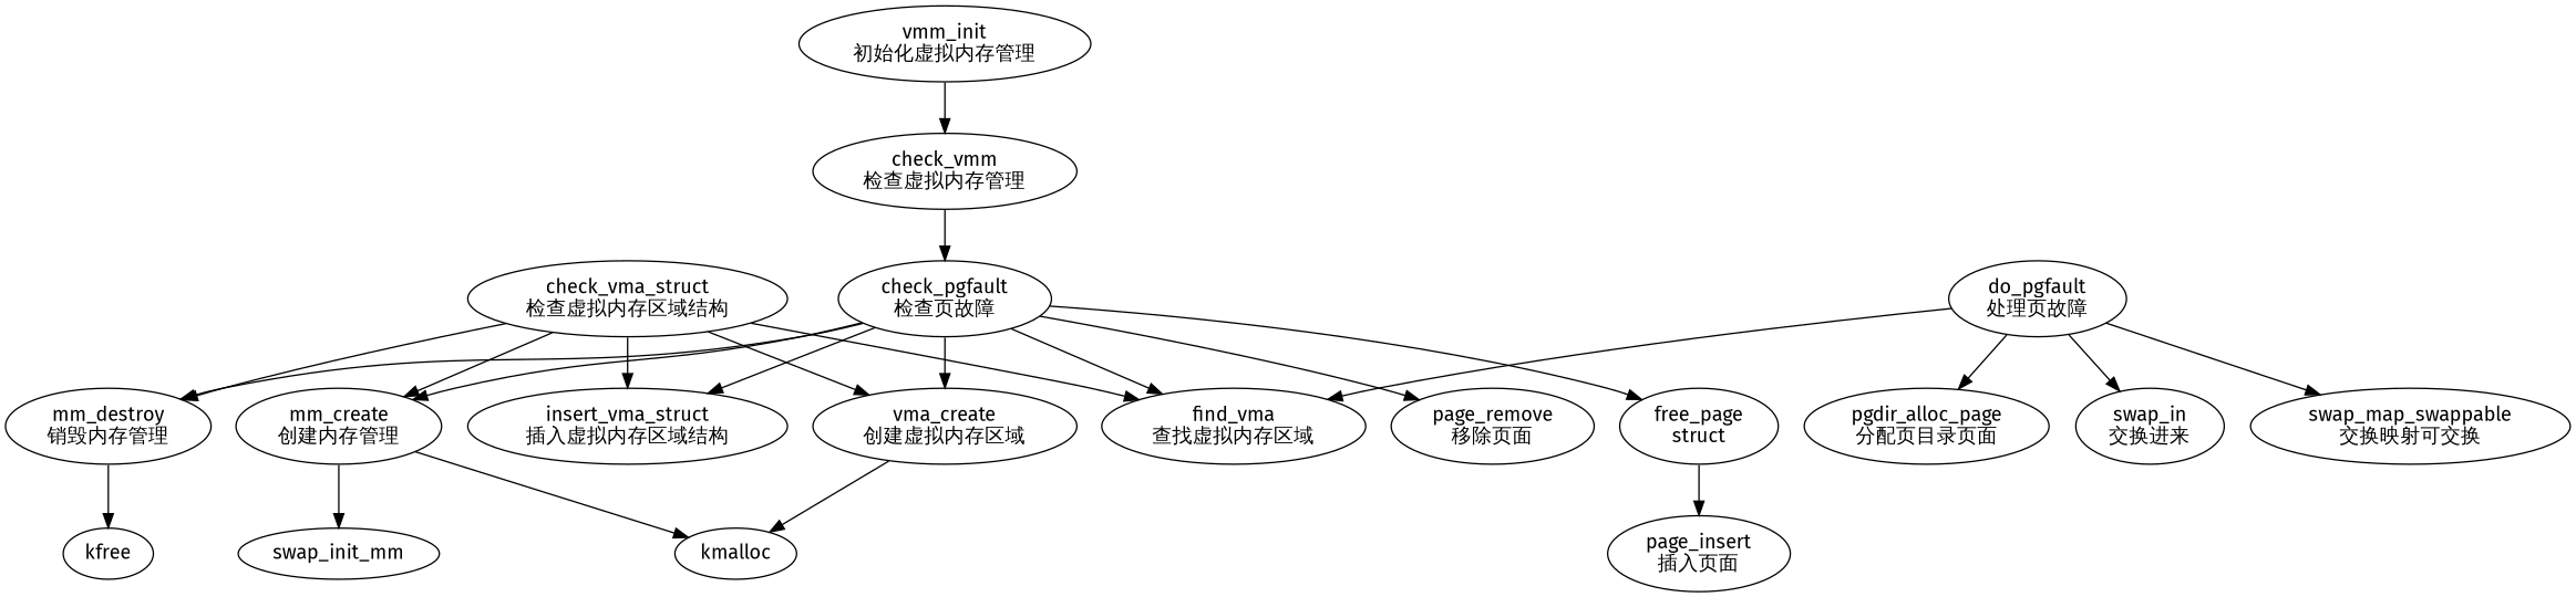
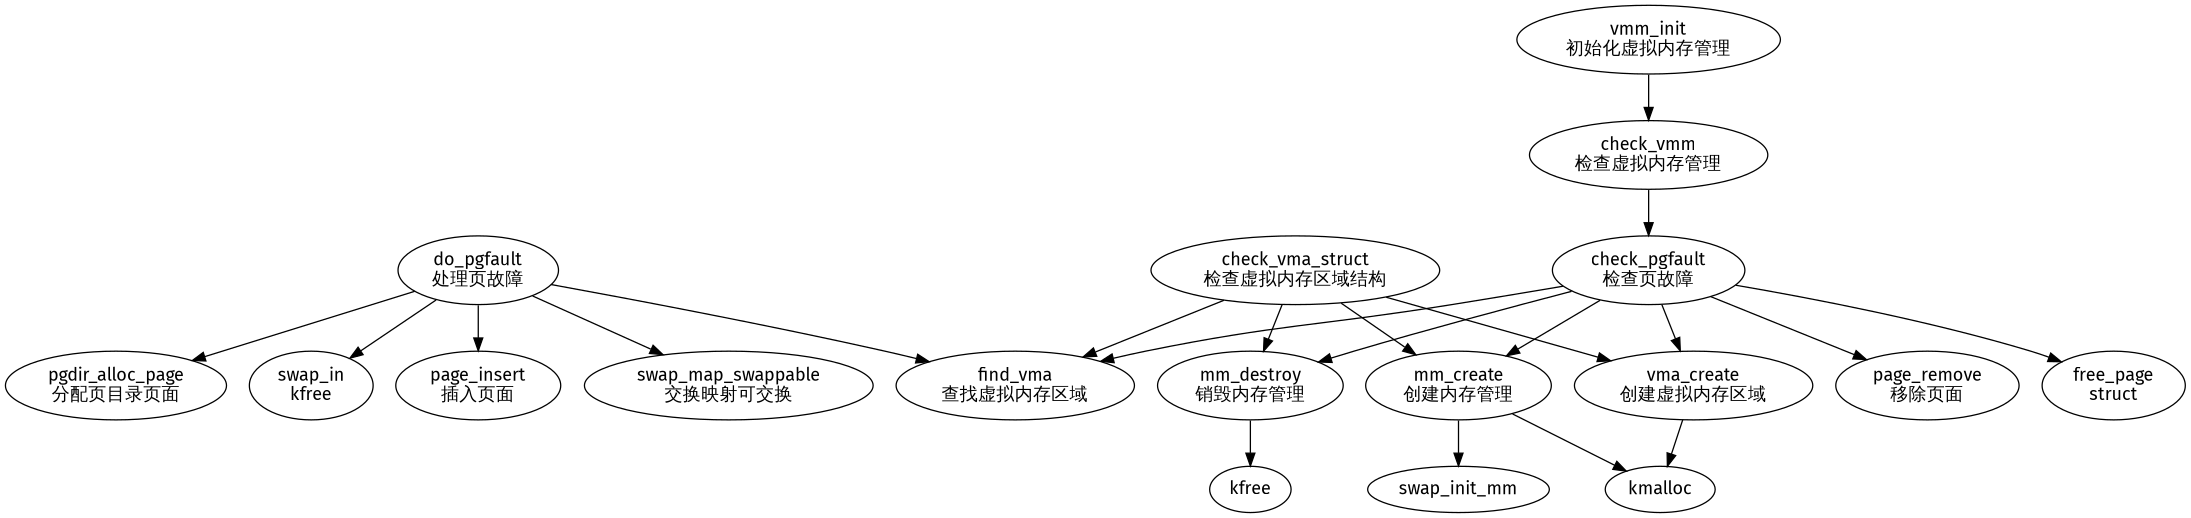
  digraph {
    fontname="Fira Sans"
    node [fontname="Fira Sans"]
    edge [fontname="Fira Sans"]
    n1 [label="vmm_init\n初始化虚拟内存管理"]
    n2 [label="check_vmm\n检查虚拟内存管理"]
    n3 [label="check_pgfault\n检查页故障"]
    n4 [label="check_vma_struct\n检查虚拟内存区域结构"]
    n5 [label="mm_create\n创建内存管理"]
    n6 [label="vma_create\n创建虚拟内存区域"]
-   n7 [label="insert_vma_struct\n插入虚拟内存区域结构"]
    n8 [label="find_vma\n查找虚拟内存区域"]
    n9 [label="mm_destroy\n销毁内存管理"]
    n10 [label="page_remove\n移除页面"]
    n11 [label="free_page\nstruct"]
    kmalloc
    swap_init_mm
    kfree
    n15 [label="do_pgfault\n处理页故障"]
    n16 [label="pgdir_alloc_page\n分配页目录页面"]
-   n17 [label="swap_in\n交换进来"]
+   n17 [label="swap_in\nkfree"]
    n18 [label="page_insert\n插入页面"]
    n19 [label="swap_map_swappable\n交换映射可交换"]
    n1 -> n2
    n2 -> n3
    n3 -> n5
    n3 -> n6
-   n3 -> n7
    n3 -> n8
    n3 -> n9
    n3 -> n10
    n3 -> n11
    n4 -> n5
    n4 -> n6
-   n4 -> n7
    n4 -> n8
    n4 -> n9
    n5 -> kmalloc
    n5 -> swap_init_mm
    n6 -> kmalloc
    n9 -> kfree
    n15 -> n8
    n15 -> n16
    n15 -> n17
-   n11 -> n18
+   n15 -> n18
    n15 -> n19
  }
